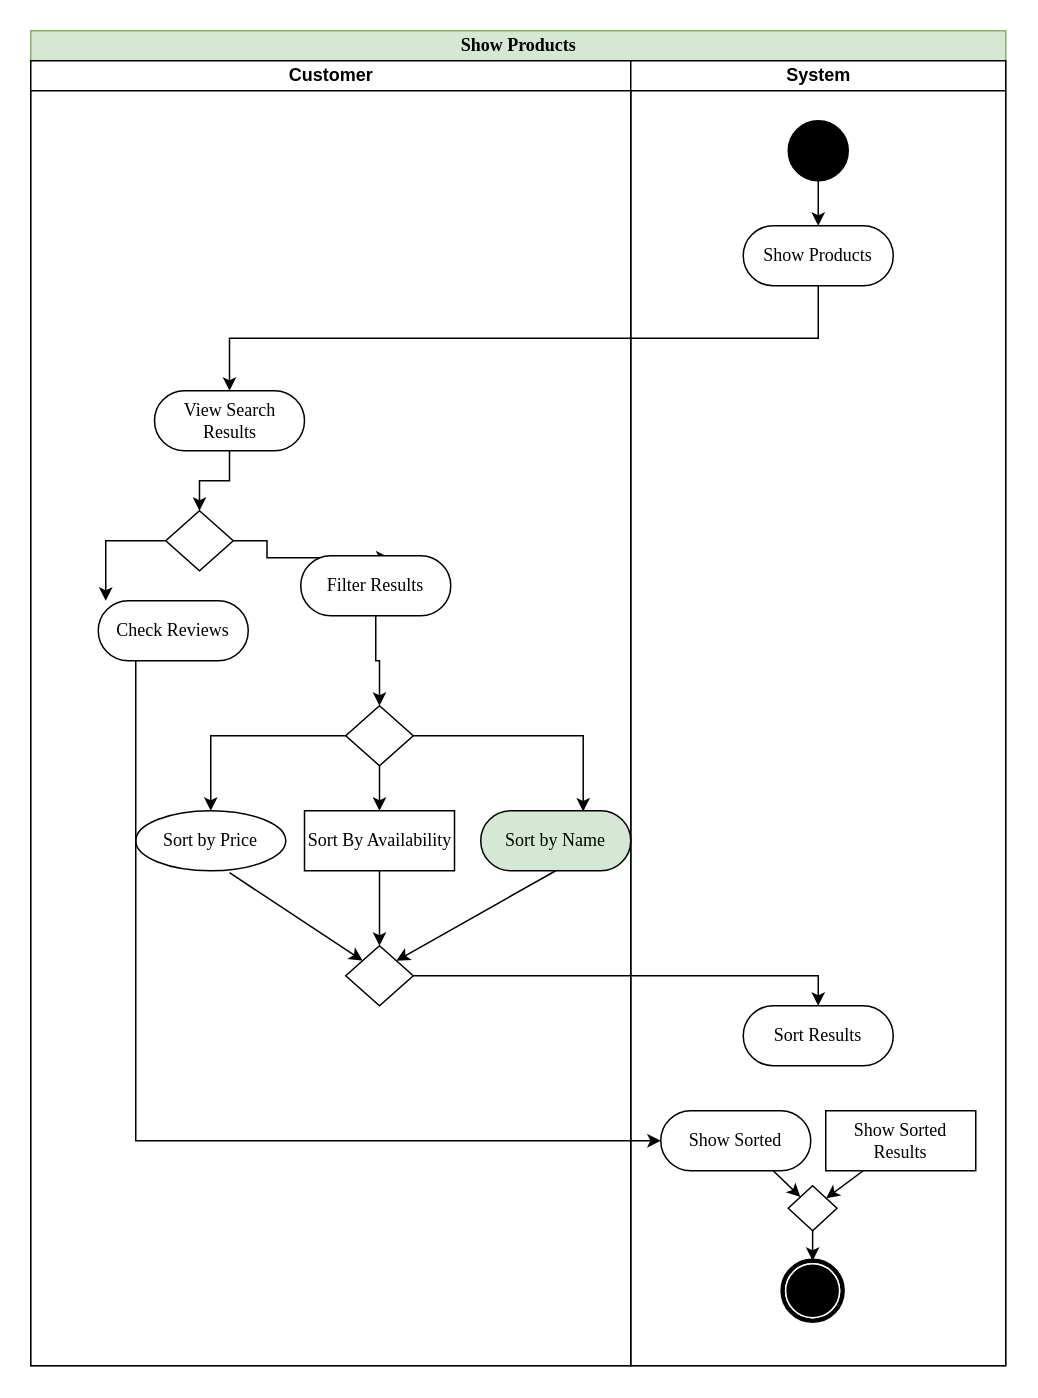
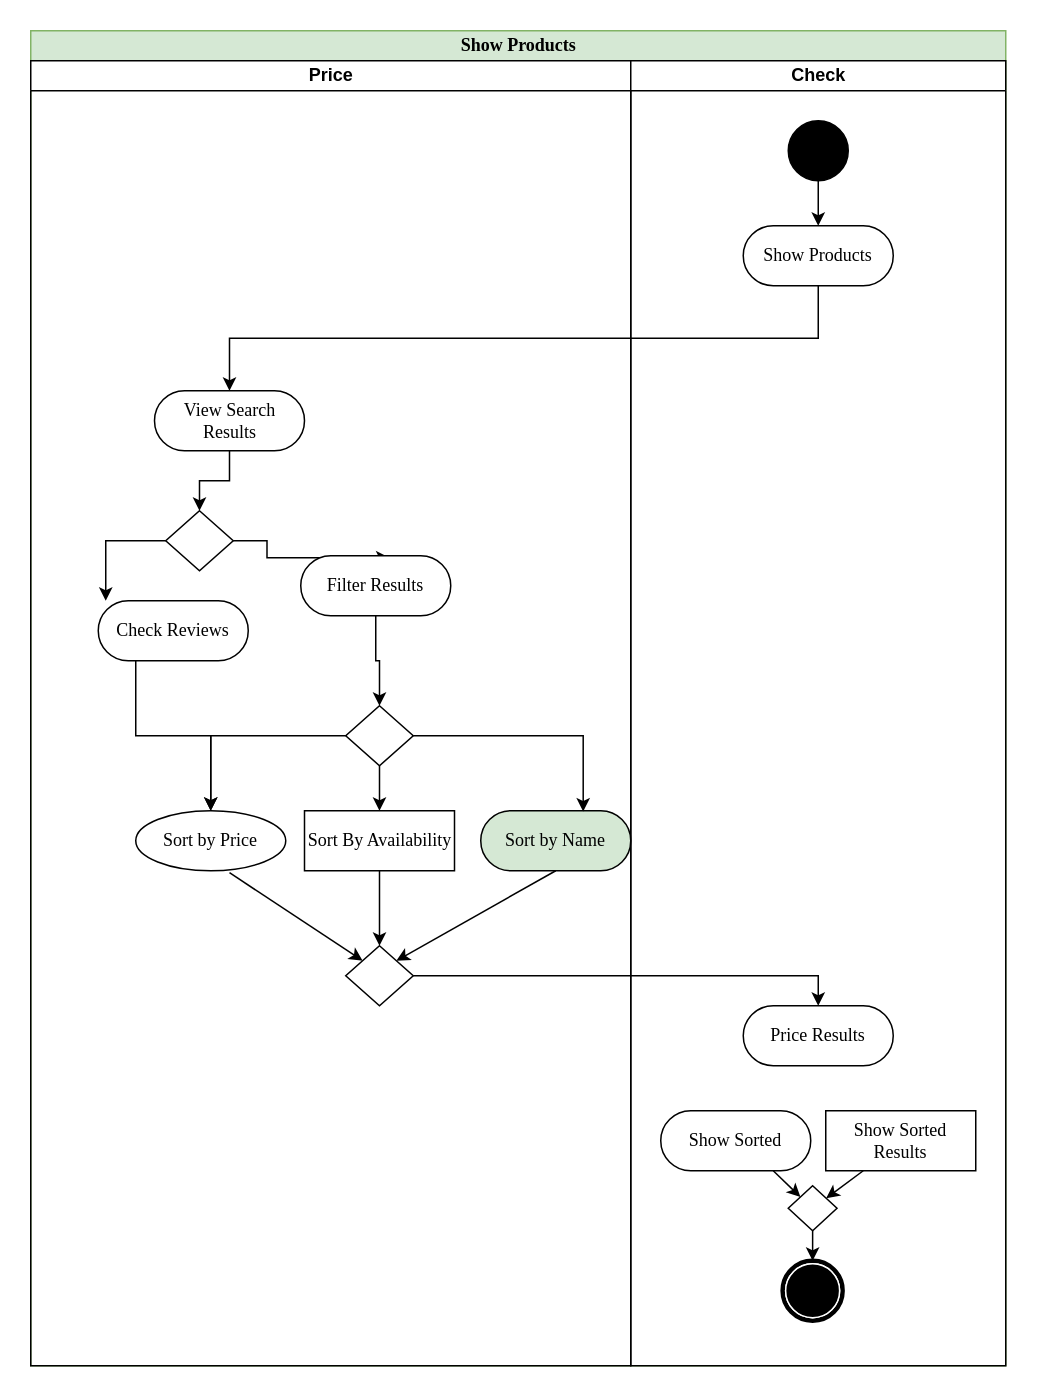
  <mxCell id="0" />
  <mxCell id="1" parent="0" />
  <mxCell id="2" value="Show Products" style="swimlane;html=1;childLayout=stackLayout;startSize=20;rounded=0;shadow=0;comic=0;labelBackgroundColor=none;strokeWidth=1;fontFamily=Verdana;fontSize=12;align=center;fillColor=#d5e8d4;strokeColor=#82b366;" parent="1" vertex="1"><mxGeometry x="20" y="20" width="650" height="890" as="geometry" /></mxCell>
- <mxCell id="3" value="Customer" style="swimlane;html=1;startSize=20;" parent="2" vertex="1"><mxGeometry y="20" width="400" height="870" as="geometry" /></mxCell>
+ <mxCell id="3" value="Price" style="swimlane;html=1;startSize=20;" parent="2" vertex="1"><mxGeometry y="20" width="400" height="870" as="geometry" /></mxCell>
  <mxCell id="4" style="edgeStyle=orthogonalEdgeStyle;rounded=0;orthogonalLoop=1;jettySize=auto;html=1;exitX=0.5;exitY=1;exitDx=0;exitDy=0;entryX=0.5;entryY=0;entryDx=0;entryDy=0;" parent="3" source="5" target="8" edge="1"><mxGeometry relative="1" as="geometry" /></mxCell>
  <mxCell id="5" value="View Search Results" style="rounded=1;whiteSpace=wrap;html=1;shadow=0;comic=0;labelBackgroundColor=none;strokeWidth=1;fontFamily=Verdana;fontSize=12;align=center;arcSize=50;" parent="3" vertex="1"><mxGeometry x="82.5" y="220" width="100" height="40" as="geometry" /></mxCell>
  <mxCell id="6" style="edgeStyle=orthogonalEdgeStyle;rounded=0;orthogonalLoop=1;jettySize=auto;html=1;exitX=1;exitY=0.5;exitDx=0;exitDy=0;entryX=0.592;entryY=0.033;entryDx=0;entryDy=0;entryPerimeter=0;" parent="3" source="8" target="9" edge="1"><mxGeometry relative="1" as="geometry" /></mxCell>
  <mxCell id="7" style="edgeStyle=orthogonalEdgeStyle;rounded=0;orthogonalLoop=1;jettySize=auto;html=1;exitX=0;exitY=0.5;exitDx=0;exitDy=0;" parent="3" source="8" target="19" edge="1"><mxGeometry relative="1" as="geometry"><Array as="points"><mxPoint x="50" y="320" /></Array></mxGeometry></mxCell>
  <mxCell id="8" value="" style="rhombus;whiteSpace=wrap;html=1;" parent="3" vertex="1"><mxGeometry x="90" y="300" width="45" height="40" as="geometry" /></mxCell>
  <mxCell id="9" value="Filter Results" style="rounded=1;whiteSpace=wrap;html=1;shadow=0;comic=0;labelBackgroundColor=none;strokeWidth=1;fontFamily=Verdana;fontSize=12;align=center;arcSize=50;" parent="3" vertex="1"><mxGeometry x="180" y="330" width="100" height="40" as="geometry" /></mxCell>
  <mxCell id="10" style="edgeStyle=orthogonalEdgeStyle;rounded=0;orthogonalLoop=1;jettySize=auto;html=1;exitX=0.5;exitY=1;exitDx=0;exitDy=0;entryX=0.5;entryY=0;entryDx=0;entryDy=0;" parent="3" source="11" target="22" edge="1"><mxGeometry relative="1" as="geometry" /></mxCell>
  <mxCell id="11" value="" style="rhombus;whiteSpace=wrap;html=1;" parent="3" vertex="1"><mxGeometry x="210" y="430" width="45" height="40" as="geometry" /></mxCell>
  <mxCell id="12" style="edgeStyle=orthogonalEdgeStyle;rounded=0;orthogonalLoop=1;jettySize=auto;html=1;exitX=0.5;exitY=1;exitDx=0;exitDy=0;entryX=0.5;entryY=0;entryDx=0;entryDy=0;" parent="3" source="9" target="11" edge="1"><mxGeometry x="170" y="400" as="geometry" /></mxCell>
  <mxCell id="13" style="edgeStyle=none;rounded=0;orthogonalLoop=1;jettySize=auto;html=1;exitX=0.625;exitY=1.033;exitDx=0;exitDy=0;entryX=0;entryY=0;entryDx=0;entryDy=0;exitPerimeter=0;" parent="3" source="14" target="20" edge="1"><mxGeometry relative="1" as="geometry" /></mxCell>
  <mxCell id="14" value="Sort by Price" style="ellipse;whiteSpace=wrap;html=1;shadow=0;comic=0;labelBackgroundColor=none;strokeWidth=1;fontFamily=Verdana;fontSize=12;align=center;arcSize=50;" parent="3" vertex="1"><mxGeometry x="70" y="500" width="100" height="40" as="geometry" /></mxCell>
  <mxCell id="15" style="edgeStyle=orthogonalEdgeStyle;rounded=0;orthogonalLoop=1;jettySize=auto;html=1;exitX=0;exitY=0.5;exitDx=0;exitDy=0;" parent="3" source="11" target="14" edge="1"><mxGeometry x="170" y="400" as="geometry" /></mxCell>
  <mxCell id="16" style="edgeStyle=none;rounded=0;orthogonalLoop=1;jettySize=auto;html=1;exitX=0.5;exitY=1;exitDx=0;exitDy=0;entryX=1;entryY=0;entryDx=0;entryDy=0;" parent="3" source="17" target="20" edge="1"><mxGeometry relative="1" as="geometry" /></mxCell>
  <mxCell id="17" value="Sort by Name" style="rounded=1;whiteSpace=wrap;html=1;shadow=0;comic=0;labelBackgroundColor=none;strokeWidth=1;fontFamily=Verdana;fontSize=12;align=center;arcSize=50;fillColor=#d5e8d4;" parent="3" vertex="1"><mxGeometry x="300" y="500" width="100" height="40" as="geometry" /></mxCell>
  <mxCell id="18" style="edgeStyle=orthogonalEdgeStyle;rounded=0;orthogonalLoop=1;jettySize=auto;html=1;exitX=1;exitY=0.5;exitDx=0;exitDy=0;entryX=0.683;entryY=0.013;entryDx=0;entryDy=0;entryPerimeter=0;" parent="3" source="11" target="17" edge="1"><mxGeometry x="170" y="400" as="geometry" /></mxCell>
  <mxCell id="19" value="Check Reviews" style="rounded=1;whiteSpace=wrap;html=1;shadow=0;comic=0;labelBackgroundColor=none;strokeWidth=1;fontFamily=Verdana;fontSize=12;align=center;arcSize=50;" parent="3" vertex="1"><mxGeometry x="45" y="360" width="100" height="40" as="geometry" /></mxCell>
  <mxCell id="20" value="" style="rhombus;whiteSpace=wrap;html=1;" parent="3" vertex="1"><mxGeometry x="210" y="590" width="45" height="40" as="geometry" /></mxCell>
  <mxCell id="21" style="rounded=0;orthogonalLoop=1;jettySize=auto;html=1;exitX=0.5;exitY=1;exitDx=0;exitDy=0;entryX=0.5;entryY=0;entryDx=0;entryDy=0;" parent="3" source="22" target="20" edge="1"><mxGeometry relative="1" as="geometry" /></mxCell>
  <mxCell id="22" value="Sort By Availability" style="whiteSpace=wrap;html=1;shadow=0;comic=0;labelBackgroundColor=none;strokeWidth=1;fontFamily=Verdana;fontSize=12;align=center;arcSize=50;rounded=0;" parent="3" vertex="1"><mxGeometry x="182.5" y="500" width="100" height="40" as="geometry" /></mxCell>
- <mxCell id="23" value="System" style="swimlane;html=1;startSize=20;" parent="2" vertex="1"><mxGeometry x="400" y="20" width="250" height="870" as="geometry" /></mxCell>
+ <mxCell id="23" value="Check" style="swimlane;html=1;startSize=20;" parent="2" vertex="1"><mxGeometry x="400" y="20" width="250" height="870" as="geometry" /></mxCell>
  <mxCell id="24" style="edgeStyle=orthogonalEdgeStyle;rounded=0;orthogonalLoop=1;jettySize=auto;html=1;exitX=0.5;exitY=1;exitDx=0;exitDy=0;" parent="23" source="25" target="26" edge="1"><mxGeometry relative="1" as="geometry" /></mxCell>
  <mxCell id="25" value="" style="ellipse;whiteSpace=wrap;html=1;rounded=0;shadow=0;comic=0;labelBackgroundColor=none;strokeWidth=1;fillColor=#000000;fontFamily=Verdana;fontSize=12;align=center;" parent="23" vertex="1"><mxGeometry x="105" y="40" width="40" height="40" as="geometry" /></mxCell>
  <mxCell id="26" value="Show Products" style="rounded=1;whiteSpace=wrap;html=1;shadow=0;comic=0;labelBackgroundColor=none;strokeWidth=1;fontFamily=Verdana;fontSize=12;align=center;arcSize=50;" parent="23" vertex="1"><mxGeometry x="75" y="110" width="100" height="40" as="geometry" /></mxCell>
- <mxCell id="27" value="Sort Results" style="rounded=1;whiteSpace=wrap;html=1;shadow=0;comic=0;labelBackgroundColor=none;strokeWidth=1;fontFamily=Verdana;fontSize=12;align=center;arcSize=50;" parent="23" vertex="1"><mxGeometry x="75" y="630" width="100" height="40" as="geometry" /></mxCell>
+ <mxCell id="27" value="Price Results" style="rounded=1;whiteSpace=wrap;html=1;shadow=0;comic=0;labelBackgroundColor=none;strokeWidth=1;fontFamily=Verdana;fontSize=12;align=center;arcSize=50;" parent="23" vertex="1"><mxGeometry x="75" y="630" width="100" height="40" as="geometry" /></mxCell>
  <mxCell id="28" style="edgeStyle=none;rounded=0;orthogonalLoop=1;jettySize=auto;html=1;exitX=0.25;exitY=1;exitDx=0;exitDy=0;" parent="23" source="29" target="34" edge="1"><mxGeometry relative="1" as="geometry" /></mxCell>
  <mxCell id="29" value="Show Sorted Results" style="whiteSpace=wrap;html=1;shadow=0;comic=0;labelBackgroundColor=none;strokeWidth=1;fontFamily=Verdana;fontSize=12;align=center;arcSize=50;rounded=0;" parent="23" vertex="1"><mxGeometry x="130" y="700" width="100" height="40" as="geometry" /></mxCell>
  <mxCell id="30" style="edgeStyle=none;rounded=0;orthogonalLoop=1;jettySize=auto;html=1;exitX=0.75;exitY=1;exitDx=0;exitDy=0;entryX=0;entryY=0;entryDx=0;entryDy=0;" parent="23" source="31" target="34" edge="1"><mxGeometry relative="1" as="geometry" /></mxCell>
  <mxCell id="31" value="Show Sorted" style="rounded=1;whiteSpace=wrap;html=1;shadow=0;comic=0;labelBackgroundColor=none;strokeWidth=1;fontFamily=Verdana;fontSize=12;align=center;arcSize=50;" parent="23" vertex="1"><mxGeometry x="20" y="700" width="100" height="40" as="geometry" /></mxCell>
  <mxCell id="32" value="" style="shape=mxgraph.bpmn.shape;html=1;verticalLabelPosition=bottom;labelBackgroundColor=#ffffff;verticalAlign=top;perimeter=ellipsePerimeter;outline=end;symbol=terminate;rounded=0;shadow=0;comic=0;strokeWidth=1;fontFamily=Verdana;fontSize=12;align=center;" parent="23" vertex="1"><mxGeometry x="101.25" y="800" width="40" height="40" as="geometry" /></mxCell>
  <mxCell id="33" style="edgeStyle=none;rounded=0;orthogonalLoop=1;jettySize=auto;html=1;exitX=0.5;exitY=1;exitDx=0;exitDy=0;entryX=0.5;entryY=0;entryDx=0;entryDy=0;" parent="23" source="34" target="32" edge="1"><mxGeometry relative="1" as="geometry" /></mxCell>
  <mxCell id="34" value="" style="rhombus;whiteSpace=wrap;html=1;" parent="23" vertex="1"><mxGeometry x="105" y="750" width="32.5" height="30" as="geometry" /></mxCell>
  <mxCell id="35" style="edgeStyle=orthogonalEdgeStyle;rounded=0;orthogonalLoop=1;jettySize=auto;html=1;exitX=0.5;exitY=1;exitDx=0;exitDy=0;entryX=0.5;entryY=0;entryDx=0;entryDy=0;" parent="2" source="26" target="5" edge="1"><mxGeometry relative="1" as="geometry" /></mxCell>
  <mxCell id="36" style="edgeStyle=orthogonalEdgeStyle;rounded=0;orthogonalLoop=1;jettySize=auto;html=1;exitX=1;exitY=0.5;exitDx=0;exitDy=0;entryX=0.5;entryY=0;entryDx=0;entryDy=0;" parent="2" source="20" target="27" edge="1"><mxGeometry relative="1" as="geometry"><mxPoint x="540" y="630" as="targetPoint" /></mxGeometry></mxCell>
- <mxCell id="37" style="edgeStyle=orthogonalEdgeStyle;rounded=0;orthogonalLoop=1;jettySize=auto;html=1;exitX=0.25;exitY=1;exitDx=0;exitDy=0;entryX=0;entryY=0.5;entryDx=0;entryDy=0;" parent="2" source="19" target="31" edge="1"><mxGeometry relative="1" as="geometry" /></mxCell>
+ <mxCell id="37" style="edgeStyle=orthogonalEdgeStyle;rounded=0;orthogonalLoop=1;jettySize=auto;html=1;exitX=0.25;exitY=1;exitDx=0;exitDy=0;" parent="2" source="19" target="14" edge="1"><mxGeometry relative="1" as="geometry" /></mxCell>
